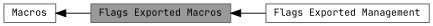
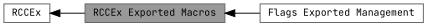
  digraph {
    fontname="JetBrains Mono"
    rankdir=LR
    node [color=grey40 fillcolor=white fontname="JetBrains Mono" fontsize=10 shape=box style=filled]
    edge [dir=back fontname="JetBrains Mono" fontsize=10 labelfontname=Helvetica labelfontsize=10 shape=plaintext style=solid]
-   n1 [height=0.2 label=Macros width=0.4]
-   n2 [color=gray40 fillcolor=grey60 fontcolor=black height=0.2 label="Flags Exported Macros" width=0.4]
+   n1 [height=0.2 label=RCCEx width=0.4]
+   n2 [color=gray40 fillcolor=grey60 fontcolor=black height=0.2 label="RCCEx Exported Macros" width=0.4]
    n3 [height=0.2 label="Flags Exported Management" width=0.4]
    n1 -> n2
    n2 -> n3
  }
